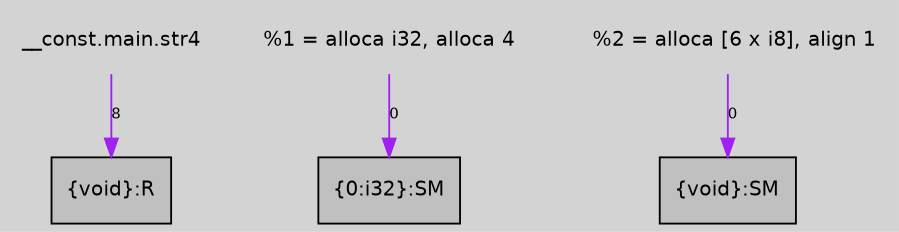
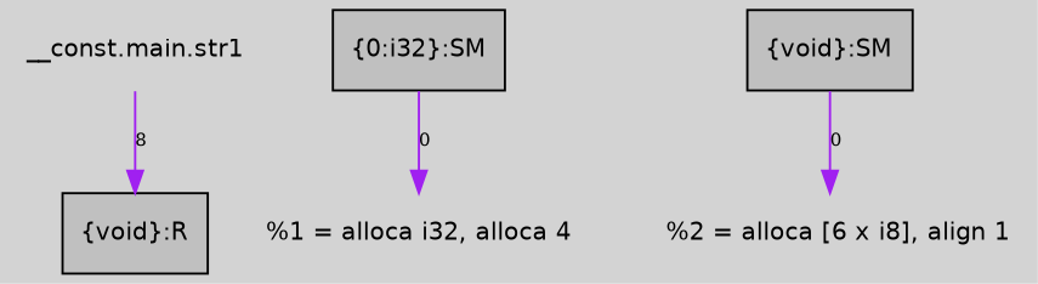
  digraph {
    bgcolor=lightgray
    fontname=Helvetica
    node [fontname=Helvetica fontsize=11 shape=record]
    edge [arrowtail=tee color=purple fontsize=8]
    n1 [fillcolor=gray label="{\{void\}:R}" style=filled]
    n2 [fillcolor=gray label="{\{0:i32\}:SM}" style=filled]
    n3 [fillcolor=gray label="{\{void\}:SM}" style=filled]
    n4 [label="%1 = alloca i32, alloca 4" shape=plaintext]
    n5 [label="  %2 = alloca [6 x i8], align 1" shape=plaintext]
-   n6 [label="__const.main.str4" shape=plaintext]
-   n4 -> n2 [label=0]
-   n5 -> n3 [label=0]
+   n6 [label="__const.main.str1" shape=plaintext]
+   n2 -> n4 [label=0]
+   n3 -> n5 [label=0]
    n6 -> n1 [label=8]
  }
